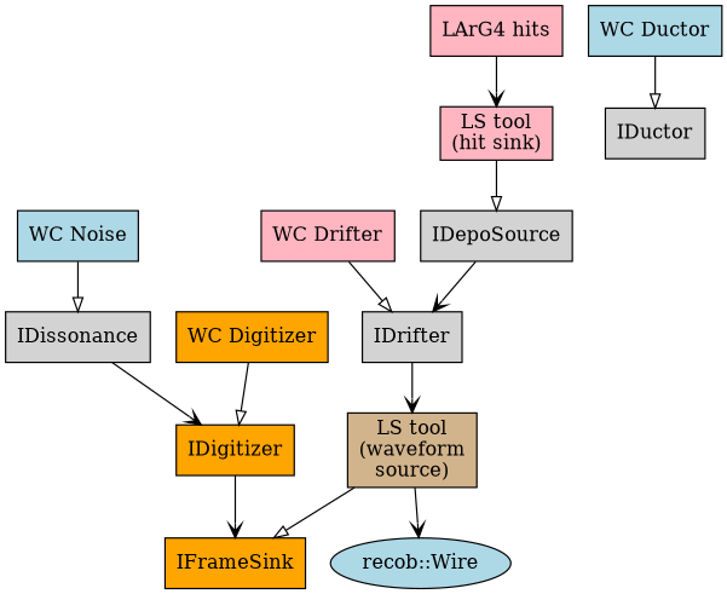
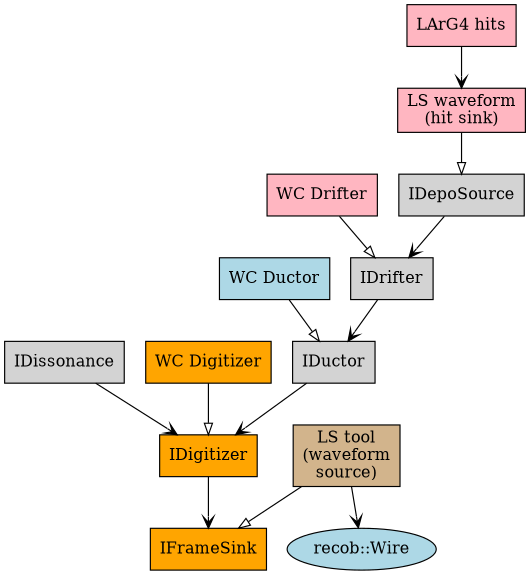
  digraph {
    node [fillcolor=lightgrey shape=box style=filled]
    edge [arrowhead=vee]
    n1 [label=IDepoSource]
    n2 [label=IDrifter]
    n3 [label=IDuctor]
    n4 [fillcolor=orange label=IDigitizer]
    n5 [fillcolor=lightpink label="WC Drifter"]
    n6 [fillcolor=orange label=IFrameSink]
    n7 [fillcolor=lightblue label="WC Ductor"]
    n8 [label=IDissonance]
-   n9 [fillcolor=lightblue label="WC Noise"]
    n10 [fillcolor=orange label="WC Digitizer"]
    n11 [fillcolor=lightpink label="LArG4 hits"]
-   n12 [fillcolor=lightpink label="LS tool\n(hit sink)"]
+   n12 [fillcolor=lightpink label="LS waveform\n(hit sink)"]
    n13 [fillcolor=lightblue label="recob::Wire" shape=ellipse]
    n14 [fillcolor=tan label="LS tool\n(waveform\nsource)"]
    n1 -> n2
-   n2 -> n14
+   n2 -> n3
+   n3 -> n4
    n4 -> n6
    n5 -> n2 [arrowhead=empty]
    n7 -> n3 [arrowhead=empty]
    n8 -> n4
-   n9 -> n8 [arrowhead=empty]
    n10 -> n4 [arrowhead=empty]
    n11 -> n12
    n12 -> n1 [arrowhead=empty]
    n14 -> n6 [arrowhead=empty]
    n14 -> n13
  }
